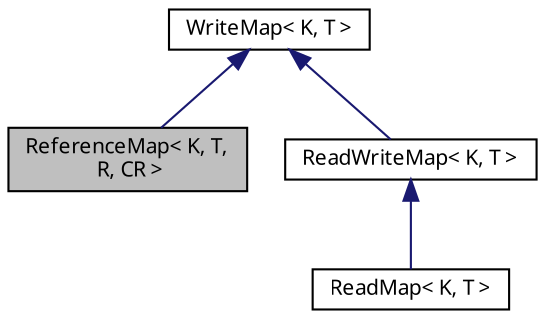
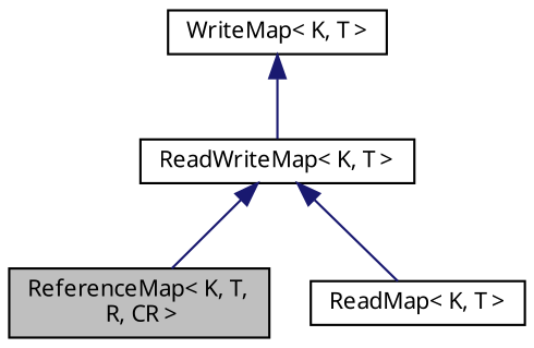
  digraph {
    fontname="Noto Sans"
    node [color=black fillcolor=white fontname="Noto Sans" fontsize=10 shape=record style=filled]
    edge [color=midnightblue dir=back fontname="Noto Sans" fontsize=10 labelfontname=FreeSans labelfontsize=10 style=solid]
    n1 [fillcolor=grey75 fontcolor=black height=0.2 label="ReferenceMap\< K, T,\l R, CR \>" width=0.4]
    n2 [height=0.2 label="ReadWriteMap\< K, T \>" width=0.4]
    n3 [height=0.2 label="ReadMap\< K, T \>" width=0.4]
    n4 [height=0.2 label="WriteMap\< K, T \>" width=0.4]
-   n4 -> n1
+   n2 -> n1
    n2 -> n3
    n4 -> n2
  }
